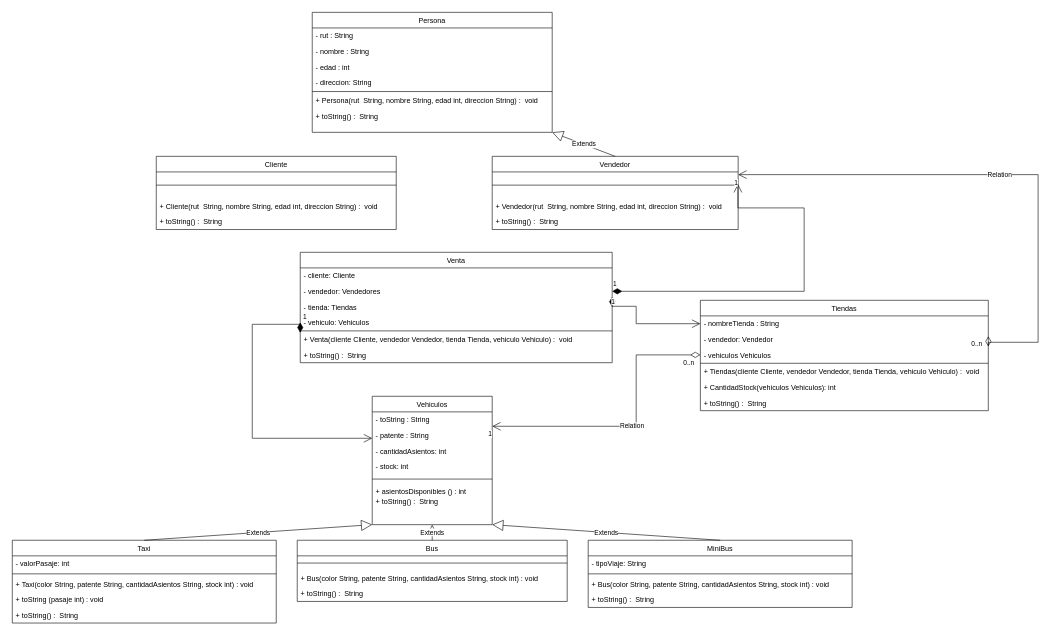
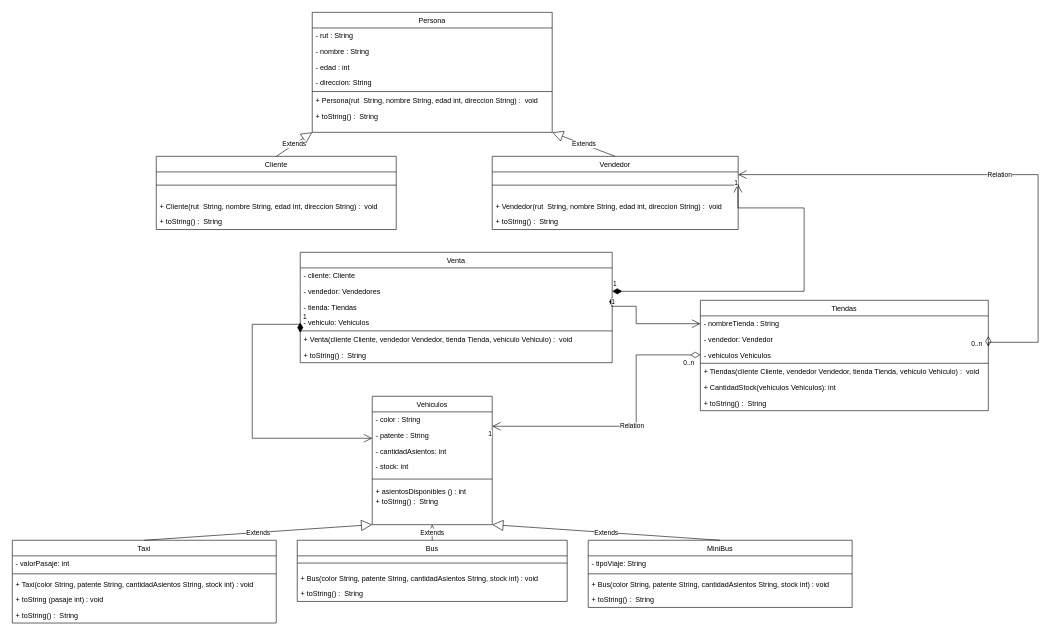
  <mxCell id="0" />
  <mxCell id="1" parent="0" />
  <mxCell id="2" value="Vehiculos&#10;" style="swimlane;fontStyle=0;align=center;verticalAlign=top;childLayout=stackLayout;horizontal=1;startSize=26;horizontalStack=0;resizeParent=1;resizeLast=0;collapsible=1;marginBottom=0;rounded=0;shadow=0;strokeWidth=1;" vertex="1" parent="1"><mxGeometry x="620" y="660" width="200" height="214" as="geometry"><mxRectangle x="230" y="140" width="160" height="26" as="alternateBounds" /></mxGeometry></mxCell>
- <mxCell id="3" value="- toString : String" style="text;align=left;verticalAlign=top;spacingLeft=4;spacingRight=4;overflow=hidden;rotatable=0;points=[[0,0.5],[1,0.5]];portConstraint=eastwest;rounded=0;shadow=0;html=0;" vertex="1" parent="2"><mxGeometry y="26" width="200" height="26" as="geometry" /></mxCell>
+ <mxCell id="3" value="- color : String" style="text;align=left;verticalAlign=top;spacingLeft=4;spacingRight=4;overflow=hidden;rotatable=0;points=[[0,0.5],[1,0.5]];portConstraint=eastwest;rounded=0;shadow=0;html=0;" vertex="1" parent="2"><mxGeometry y="26" width="200" height="26" as="geometry" /></mxCell>
  <mxCell id="4" value="- patente : String" style="text;align=left;verticalAlign=top;spacingLeft=4;spacingRight=4;overflow=hidden;rotatable=0;points=[[0,0.5],[1,0.5]];portConstraint=eastwest;rounded=0;shadow=0;html=0;" vertex="1" parent="2"><mxGeometry y="52" width="200" height="26" as="geometry" /></mxCell>
  <mxCell id="5" value="- cantidadAsientos: int" style="text;align=left;verticalAlign=top;spacingLeft=4;spacingRight=4;overflow=hidden;rotatable=0;points=[[0,0.5],[1,0.5]];portConstraint=eastwest;rounded=0;shadow=0;html=0;" vertex="1" parent="2"><mxGeometry y="78" width="200" height="26" as="geometry" /></mxCell>
  <mxCell id="6" value="- stock: int" style="text;align=left;verticalAlign=top;spacingLeft=4;spacingRight=4;overflow=hidden;rotatable=0;points=[[0,0.5],[1,0.5]];portConstraint=eastwest;rounded=0;shadow=0;html=0;" vertex="1" parent="2"><mxGeometry y="104" width="200" height="26" as="geometry" /></mxCell>
  <mxCell id="7" value="" style="line;html=1;strokeWidth=1;align=left;verticalAlign=middle;spacingTop=-1;spacingLeft=3;spacingRight=3;rotatable=0;labelPosition=right;points=[];portConstraint=eastwest;" vertex="1" parent="2"><mxGeometry y="130" width="200" height="16" as="geometry" /></mxCell>
  <mxCell id="8" value="+ asientosDisponibles () : int" style="text;align=left;verticalAlign=top;spacingLeft=4;spacingRight=4;overflow=hidden;rotatable=0;points=[[0,0.5],[1,0.5]];portConstraint=eastwest;" vertex="1" parent="2"><mxGeometry y="146" width="200" height="16" as="geometry" /></mxCell>
  <mxCell id="9" value="+ toString() :  String" style="text;align=left;verticalAlign=top;spacingLeft=4;spacingRight=4;overflow=hidden;rotatable=0;points=[[0,0.5],[1,0.5]];portConstraint=eastwest;rounded=0;shadow=0;html=0;" vertex="1" parent="2"><mxGeometry y="162" width="200" height="26" as="geometry" /></mxCell>
  <mxCell id="10" value="Taxi" style="swimlane;fontStyle=0;align=center;verticalAlign=top;childLayout=stackLayout;horizontal=1;startSize=26;horizontalStack=0;resizeParent=1;resizeLast=0;collapsible=1;marginBottom=0;rounded=0;shadow=0;strokeWidth=1;" vertex="1" parent="1"><mxGeometry x="20" y="900" width="440" height="138" as="geometry"><mxRectangle x="130" y="380" width="160" height="26" as="alternateBounds" /></mxGeometry></mxCell>
  <mxCell id="11" value="- valorPasaje: int" style="text;align=left;verticalAlign=top;spacingLeft=4;spacingRight=4;overflow=hidden;rotatable=0;points=[[0,0.5],[1,0.5]];portConstraint=eastwest;" vertex="1" parent="10"><mxGeometry y="26" width="440" height="26" as="geometry" /></mxCell>
  <mxCell id="12" value="" style="line;html=1;strokeWidth=1;align=left;verticalAlign=middle;spacingTop=-1;spacingLeft=3;spacingRight=3;rotatable=0;labelPosition=right;points=[];portConstraint=eastwest;" vertex="1" parent="10"><mxGeometry y="52" width="440" height="8" as="geometry" /></mxCell>
  <mxCell id="13" value="+ Taxi(color String, patente String, cantidadAsientos String, stock int) : void" style="text;align=left;verticalAlign=top;spacingLeft=4;spacingRight=4;overflow=hidden;rotatable=0;points=[[0,0.5],[1,0.5]];portConstraint=eastwest;" vertex="1" parent="10"><mxGeometry y="60" width="440" height="26" as="geometry" /></mxCell>
  <mxCell id="14" value="+ toString (pasaje int) : void" style="text;align=left;verticalAlign=top;spacingLeft=4;spacingRight=4;overflow=hidden;rotatable=0;points=[[0,0.5],[1,0.5]];portConstraint=eastwest;" vertex="1" parent="10"><mxGeometry y="86" width="440" height="26" as="geometry" /></mxCell>
  <mxCell id="15" value="+ toString() :  String" style="text;align=left;verticalAlign=top;spacingLeft=4;spacingRight=4;overflow=hidden;rotatable=0;points=[[0,0.5],[1,0.5]];portConstraint=eastwest;rounded=0;shadow=0;html=0;" vertex="1" parent="10"><mxGeometry y="112" width="440" height="26" as="geometry" /></mxCell>
  <mxCell id="16" value="Bus" style="swimlane;fontStyle=0;align=center;verticalAlign=top;childLayout=stackLayout;horizontal=1;startSize=26;horizontalStack=0;resizeParent=1;resizeLast=0;collapsible=1;marginBottom=0;rounded=0;shadow=0;strokeWidth=1;" vertex="1" parent="1"><mxGeometry x="495" y="900" width="450" height="102" as="geometry"><mxRectangle x="340" y="380" width="170" height="26" as="alternateBounds" /></mxGeometry></mxCell>
  <mxCell id="17" value="" style="line;html=1;strokeWidth=1;align=left;verticalAlign=middle;spacingTop=-1;spacingLeft=3;spacingRight=3;rotatable=0;labelPosition=right;points=[];portConstraint=eastwest;" vertex="1" parent="16"><mxGeometry y="26" width="450" height="24" as="geometry" /></mxCell>
  <mxCell id="18" value="+ Bus(color String, patente String, cantidadAsientos String, stock int) : void" style="text;align=left;verticalAlign=top;spacingLeft=4;spacingRight=4;overflow=hidden;rotatable=0;points=[[0,0.5],[1,0.5]];portConstraint=eastwest;" vertex="1" parent="16"><mxGeometry y="50" width="450" height="26" as="geometry" /></mxCell>
  <mxCell id="19" value="+ toString() :  String" style="text;align=left;verticalAlign=top;spacingLeft=4;spacingRight=4;overflow=hidden;rotatable=0;points=[[0,0.5],[1,0.5]];portConstraint=eastwest;rounded=0;shadow=0;html=0;" vertex="1" parent="16"><mxGeometry y="76" width="450" height="26" as="geometry" /></mxCell>
  <mxCell id="20" value="MiniBus" style="swimlane;fontStyle=0;align=center;verticalAlign=top;childLayout=stackLayout;horizontal=1;startSize=26;horizontalStack=0;resizeParent=1;resizeLast=0;collapsible=1;marginBottom=0;rounded=0;shadow=0;strokeWidth=1;" vertex="1" parent="1"><mxGeometry x="980" y="900" width="440" height="112" as="geometry"><mxRectangle x="130" y="380" width="160" height="26" as="alternateBounds" /></mxGeometry></mxCell>
  <mxCell id="21" value="- tipoViaje: String" style="text;align=left;verticalAlign=top;spacingLeft=4;spacingRight=4;overflow=hidden;rotatable=0;points=[[0,0.5],[1,0.5]];portConstraint=eastwest;" vertex="1" parent="20"><mxGeometry y="26" width="440" height="26" as="geometry" /></mxCell>
  <mxCell id="22" value="" style="line;html=1;strokeWidth=1;align=left;verticalAlign=middle;spacingTop=-1;spacingLeft=3;spacingRight=3;rotatable=0;labelPosition=right;points=[];portConstraint=eastwest;" vertex="1" parent="20"><mxGeometry y="52" width="440" height="8" as="geometry" /></mxCell>
  <mxCell id="23" value="+ Bus(color String, patente String, cantidadAsientos String, stock int) : void" style="text;align=left;verticalAlign=top;spacingLeft=4;spacingRight=4;overflow=hidden;rotatable=0;points=[[0,0.5],[1,0.5]];portConstraint=eastwest;" vertex="1" parent="20"><mxGeometry y="60" width="440" height="26" as="geometry" /></mxCell>
  <mxCell id="24" value="+ toString() :  String" style="text;align=left;verticalAlign=top;spacingLeft=4;spacingRight=4;overflow=hidden;rotatable=0;points=[[0,0.5],[1,0.5]];portConstraint=eastwest;rounded=0;shadow=0;html=0;" vertex="1" parent="20"><mxGeometry y="86" width="440" height="26" as="geometry" /></mxCell>
  <mxCell id="25" value="Persona" style="swimlane;fontStyle=0;align=center;verticalAlign=top;childLayout=stackLayout;horizontal=1;startSize=26;horizontalStack=0;resizeParent=1;resizeLast=0;collapsible=1;marginBottom=0;rounded=0;shadow=0;strokeWidth=1;" vertex="1" parent="1"><mxGeometry x="520" y="20" width="400" height="200" as="geometry"><mxRectangle x="340" y="380" width="170" height="26" as="alternateBounds" /></mxGeometry></mxCell>
  <mxCell id="26" value="- rut : String" style="text;align=left;verticalAlign=top;spacingLeft=4;spacingRight=4;overflow=hidden;rotatable=0;points=[[0,0.5],[1,0.5]];portConstraint=eastwest;rounded=0;shadow=0;html=0;" vertex="1" parent="25"><mxGeometry y="26" width="400" height="26" as="geometry" /></mxCell>
  <mxCell id="27" value="- nombre : String" style="text;align=left;verticalAlign=top;spacingLeft=4;spacingRight=4;overflow=hidden;rotatable=0;points=[[0,0.5],[1,0.5]];portConstraint=eastwest;rounded=0;shadow=0;html=0;" vertex="1" parent="25"><mxGeometry y="52" width="400" height="26" as="geometry" /></mxCell>
  <mxCell id="28" value="- edad : int" style="text;align=left;verticalAlign=top;spacingLeft=4;spacingRight=4;overflow=hidden;rotatable=0;points=[[0,0.5],[1,0.5]];portConstraint=eastwest;rounded=0;shadow=0;html=0;" vertex="1" parent="25"><mxGeometry y="78" width="400" height="26" as="geometry" /></mxCell>
  <mxCell id="29" value="- direccion: String" style="text;align=left;verticalAlign=top;spacingLeft=4;spacingRight=4;overflow=hidden;rotatable=0;points=[[0,0.5],[1,0.5]];portConstraint=eastwest;rounded=0;shadow=0;html=0;" vertex="1" parent="25"><mxGeometry y="104" width="400" height="26" as="geometry" /></mxCell>
  <mxCell id="30" value="" style="line;html=1;strokeWidth=1;align=left;verticalAlign=middle;spacingTop=-1;spacingLeft=3;spacingRight=3;rotatable=0;labelPosition=right;points=[];portConstraint=eastwest;" vertex="1" parent="25"><mxGeometry y="130" width="400" height="4" as="geometry" /></mxCell>
  <mxCell id="31" value="+ Persona(rut  String, nombre String, edad int, direccion String) :  void" style="text;align=left;verticalAlign=top;spacingLeft=4;spacingRight=4;overflow=hidden;rotatable=0;points=[[0,0.5],[1,0.5]];portConstraint=eastwest;rounded=0;shadow=0;html=0;" vertex="1" parent="25"><mxGeometry y="134" width="400" height="26" as="geometry" /></mxCell>
  <mxCell id="32" value="+ toString() :  String" style="text;align=left;verticalAlign=top;spacingLeft=4;spacingRight=4;overflow=hidden;rotatable=0;points=[[0,0.5],[1,0.5]];portConstraint=eastwest;rounded=0;shadow=0;html=0;" vertex="1" parent="25"><mxGeometry y="160" width="400" height="26" as="geometry" /></mxCell>
  <mxCell id="33" value="Cliente" style="swimlane;fontStyle=0;align=center;verticalAlign=top;childLayout=stackLayout;horizontal=1;startSize=26;horizontalStack=0;resizeParent=1;resizeLast=0;collapsible=1;marginBottom=0;rounded=0;shadow=0;strokeWidth=1;" vertex="1" parent="1"><mxGeometry x="260" y="260" width="400" height="122" as="geometry"><mxRectangle x="340" y="380" width="170" height="26" as="alternateBounds" /></mxGeometry></mxCell>
  <mxCell id="34" value="" style="line;html=1;strokeWidth=1;align=left;verticalAlign=middle;spacingTop=-1;spacingLeft=3;spacingRight=3;rotatable=0;labelPosition=right;points=[];portConstraint=eastwest;" vertex="1" parent="33"><mxGeometry y="26" width="400" height="44" as="geometry" /></mxCell>
  <mxCell id="35" value="+ Cliente(rut  String, nombre String, edad int, direccion String) :  void" style="text;align=left;verticalAlign=top;spacingLeft=4;spacingRight=4;overflow=hidden;rotatable=0;points=[[0,0.5],[1,0.5]];portConstraint=eastwest;rounded=0;shadow=0;html=0;" vertex="1" parent="33"><mxGeometry y="70" width="400" height="26" as="geometry" /></mxCell>
  <mxCell id="36" value="+ toString() :  String" style="text;align=left;verticalAlign=top;spacingLeft=4;spacingRight=4;overflow=hidden;rotatable=0;points=[[0,0.5],[1,0.5]];portConstraint=eastwest;rounded=0;shadow=0;html=0;" vertex="1" parent="33"><mxGeometry y="96" width="400" height="26" as="geometry" /></mxCell>
  <mxCell id="37" value="Vendedor" style="swimlane;fontStyle=0;align=center;verticalAlign=top;childLayout=stackLayout;horizontal=1;startSize=26;horizontalStack=0;resizeParent=1;resizeLast=0;collapsible=1;marginBottom=0;rounded=0;shadow=0;strokeWidth=1;" vertex="1" parent="1"><mxGeometry x="820" y="260" width="410" height="122" as="geometry"><mxRectangle x="340" y="380" width="170" height="26" as="alternateBounds" /></mxGeometry></mxCell>
  <mxCell id="38" value="" style="line;html=1;strokeWidth=1;align=left;verticalAlign=middle;spacingTop=-1;spacingLeft=3;spacingRight=3;rotatable=0;labelPosition=right;points=[];portConstraint=eastwest;" vertex="1" parent="37"><mxGeometry y="26" width="410" height="44" as="geometry" /></mxCell>
  <mxCell id="39" value="+ Vendedor(rut  String, nombre String, edad int, direccion String) :  void" style="text;align=left;verticalAlign=top;spacingLeft=4;spacingRight=4;overflow=hidden;rotatable=0;points=[[0,0.5],[1,0.5]];portConstraint=eastwest;rounded=0;shadow=0;html=0;" vertex="1" parent="37"><mxGeometry y="70" width="410" height="26" as="geometry" /></mxCell>
  <mxCell id="40" value="+ toString() :  String" style="text;align=left;verticalAlign=top;spacingLeft=4;spacingRight=4;overflow=hidden;rotatable=0;points=[[0,0.5],[1,0.5]];portConstraint=eastwest;rounded=0;shadow=0;html=0;" vertex="1" parent="37"><mxGeometry y="96" width="410" height="26" as="geometry" /></mxCell>
  <mxCell id="41" value="Tiendas" style="swimlane;fontStyle=0;align=center;verticalAlign=top;childLayout=stackLayout;horizontal=1;startSize=26;horizontalStack=0;resizeParent=1;resizeLast=0;collapsible=1;marginBottom=0;rounded=0;shadow=0;strokeWidth=1;" vertex="1" parent="1"><mxGeometry x="1167" y="500" width="480" height="184" as="geometry"><mxRectangle x="340" y="380" width="170" height="26" as="alternateBounds" /></mxGeometry></mxCell>
  <mxCell id="42" value="- nombreTienda : String" style="text;align=left;verticalAlign=top;spacingLeft=4;spacingRight=4;overflow=hidden;rotatable=0;points=[[0,0.5],[1,0.5]];portConstraint=eastwest;rounded=0;shadow=0;html=0;" vertex="1" parent="41"><mxGeometry y="26" width="480" height="26" as="geometry" /></mxCell>
  <mxCell id="43" value="- vendedor: Vendedor" style="text;align=left;verticalAlign=top;spacingLeft=4;spacingRight=4;overflow=hidden;rotatable=0;points=[[0,0.5],[1,0.5]];portConstraint=eastwest;rounded=0;shadow=0;html=0;" vertex="1" parent="41"><mxGeometry y="52" width="480" height="26" as="geometry" /></mxCell>
  <mxCell id="44" value="- vehiculos Vehiculos" style="text;align=left;verticalAlign=top;spacingLeft=4;spacingRight=4;overflow=hidden;rotatable=0;points=[[0,0.5],[1,0.5]];portConstraint=eastwest;rounded=0;shadow=0;html=0;" vertex="1" parent="41"><mxGeometry y="78" width="480" height="26" as="geometry" /></mxCell>
  <mxCell id="45" value="" style="line;html=1;strokeWidth=1;align=left;verticalAlign=middle;spacingTop=-1;spacingLeft=3;spacingRight=3;rotatable=0;labelPosition=right;points=[];portConstraint=eastwest;" vertex="1" parent="41"><mxGeometry y="104" width="480" height="2" as="geometry" /></mxCell>
  <mxCell id="46" value="+ Tiendas(cliente Cliente, vendedor Vendedor, tienda Tienda, vehiculo Vehiculo) :  void" style="text;align=left;verticalAlign=top;spacingLeft=4;spacingRight=4;overflow=hidden;rotatable=0;points=[[0,0.5],[1,0.5]];portConstraint=eastwest;rounded=0;shadow=0;html=0;" vertex="1" parent="41"><mxGeometry y="106" width="480" height="26" as="geometry" /></mxCell>
  <mxCell id="47" value="+ CantidadStock(vehiculos Vehiculos): int" style="text;align=left;verticalAlign=top;spacingLeft=4;spacingRight=4;overflow=hidden;rotatable=0;points=[[0,0.5],[1,0.5]];portConstraint=eastwest;rounded=0;shadow=0;html=0;" vertex="1" parent="41"><mxGeometry y="132" width="480" height="26" as="geometry" /></mxCell>
  <mxCell id="48" value="+ toString() :  String" style="text;align=left;verticalAlign=top;spacingLeft=4;spacingRight=4;overflow=hidden;rotatable=0;points=[[0,0.5],[1,0.5]];portConstraint=eastwest;rounded=0;shadow=0;html=0;" vertex="1" parent="41"><mxGeometry y="158" width="480" height="26" as="geometry" /></mxCell>
  <mxCell id="49" value="Venta" style="swimlane;fontStyle=0;align=center;verticalAlign=top;childLayout=stackLayout;horizontal=1;startSize=26;horizontalStack=0;resizeParent=1;resizeLast=0;collapsible=1;marginBottom=0;rounded=0;shadow=0;strokeWidth=1;" vertex="1" parent="1"><mxGeometry x="500" y="420" width="520" height="184" as="geometry"><mxRectangle x="340" y="380" width="170" height="26" as="alternateBounds" /></mxGeometry></mxCell>
  <mxCell id="50" value="- cliente: Cliente" style="text;align=left;verticalAlign=top;spacingLeft=4;spacingRight=4;overflow=hidden;rotatable=0;points=[[0,0.5],[1,0.5]];portConstraint=eastwest;rounded=0;shadow=0;html=0;" vertex="1" parent="49"><mxGeometry y="26" width="520" height="26" as="geometry" /></mxCell>
  <mxCell id="51" value="- vendedor: Vendedores" style="text;align=left;verticalAlign=top;spacingLeft=4;spacingRight=4;overflow=hidden;rotatable=0;points=[[0,0.5],[1,0.5]];portConstraint=eastwest;rounded=0;shadow=0;html=0;" vertex="1" parent="49"><mxGeometry y="52" width="520" height="26" as="geometry" /></mxCell>
  <mxCell id="52" value="- tienda: Tiendas" style="text;align=left;verticalAlign=top;spacingLeft=4;spacingRight=4;overflow=hidden;rotatable=0;points=[[0,0.5],[1,0.5]];portConstraint=eastwest;rounded=0;shadow=0;html=0;" vertex="1" parent="49"><mxGeometry y="78" width="520" height="26" as="geometry" /></mxCell>
  <mxCell id="53" value="- vehiculo: Vehiculos" style="text;align=left;verticalAlign=top;spacingLeft=4;spacingRight=4;overflow=hidden;rotatable=0;points=[[0,0.5],[1,0.5]];portConstraint=eastwest;rounded=0;shadow=0;html=0;" vertex="1" parent="49"><mxGeometry y="104" width="520" height="26" as="geometry" /></mxCell>
  <mxCell id="54" value="" style="line;html=1;strokeWidth=1;align=left;verticalAlign=middle;spacingTop=-1;spacingLeft=3;spacingRight=3;rotatable=0;labelPosition=right;points=[];portConstraint=eastwest;" vertex="1" parent="49"><mxGeometry y="130" width="520" height="2" as="geometry" /></mxCell>
  <mxCell id="55" value="+ Venta(cliente Cliente, vendedor Vendedor, tienda Tienda, vehiculo Vehiculo) :  void" style="text;align=left;verticalAlign=top;spacingLeft=4;spacingRight=4;overflow=hidden;rotatable=0;points=[[0,0.5],[1,0.5]];portConstraint=eastwest;rounded=0;shadow=0;html=0;" vertex="1" parent="49"><mxGeometry y="132" width="520" height="26" as="geometry" /></mxCell>
  <mxCell id="56" value="+ toString() :  String" style="text;align=left;verticalAlign=top;spacingLeft=4;spacingRight=4;overflow=hidden;rotatable=0;points=[[0,0.5],[1,0.5]];portConstraint=eastwest;rounded=0;shadow=0;html=0;" vertex="1" parent="49"><mxGeometry y="158" width="520" height="26" as="geometry" /></mxCell>
+ <mxCell id="57" value="Extends" style="endArrow=block;endSize=16;endFill=0;html=1;rounded=0;entryX=0;entryY=1;entryDx=0;entryDy=0;exitX=0.5;exitY=0;exitDx=0;exitDy=0;" edge="1" parent="1" source="33" target="25"><mxGeometry width="160" relative="1" as="geometry"><mxPoint x="400" y="260" as="sourcePoint" /><mxPoint x="560" y="260" as="targetPoint" /></mxGeometry></mxCell>
  <mxCell id="58" value="Extends" style="endArrow=block;endSize=16;endFill=0;html=1;rounded=0;entryX=1;entryY=1;entryDx=0;entryDy=0;exitX=0.5;exitY=0;exitDx=0;exitDy=0;" edge="1" parent="1" source="37" target="25"><mxGeometry width="160" relative="1" as="geometry"><mxPoint x="820" y="286" as="sourcePoint" /><mxPoint x="960" y="220" as="targetPoint" /></mxGeometry></mxCell>
  <mxCell id="59" value="Extends" style="endArrow=block;endSize=16;endFill=0;html=1;rounded=0;entryX=0;entryY=1;entryDx=0;entryDy=0;exitX=0.5;exitY=0;exitDx=0;exitDy=0;" edge="1" parent="1" source="10" target="2"><mxGeometry width="160" relative="1" as="geometry"><mxPoint x="500" y="1029" as="sourcePoint" /><mxPoint x="570" y="950" as="targetPoint" /></mxGeometry></mxCell>
  <mxCell id="60" value="Extends" style="endArrow=block;endSize=16;endFill=0;html=1;rounded=0;entryX=0.5;entryY=1;entryDx=0;entryDy=0;exitX=0.5;exitY=0;exitDx=0;exitDy=0;" edge="1" parent="1" source="16" target="2"><mxGeometry width="160" relative="1" as="geometry"><mxPoint x="500" y="1050" as="sourcePoint" /><mxPoint x="710" y="930" as="targetPoint" /></mxGeometry></mxCell>
  <mxCell id="61" value="Extends" style="endArrow=block;endSize=16;endFill=0;html=1;rounded=0;entryX=1;entryY=1;entryDx=0;entryDy=0;exitX=0.5;exitY=0;exitDx=0;exitDy=0;" edge="1" parent="1" source="20" target="2"><mxGeometry width="160" relative="1" as="geometry"><mxPoint x="820" y="1040" as="sourcePoint" /><mxPoint x="970" y="920" as="targetPoint" /></mxGeometry></mxCell>
  <mxCell id="62" value="1" style="endArrow=open;html=1;endSize=12;startArrow=diamondThin;startSize=14;startFill=1;edgeStyle=orthogonalEdgeStyle;align=left;verticalAlign=bottom;rounded=0;entryX=0.999;entryY=0.458;entryDx=0;entryDy=0;entryPerimeter=0;" edge="1" parent="1" source="51" target="38"><mxGeometry x="-1" y="3" relative="1" as="geometry"><mxPoint x="910" y="470" as="sourcePoint" /><mxPoint x="1270" y="340" as="targetPoint" /><Array as="points"><mxPoint x="1340" y="485" /><mxPoint x="1340" y="346" /><mxPoint x="1230" y="346" /></Array></mxGeometry></mxCell>
  <mxCell id="63" value="1" style="endArrow=open;html=1;endSize=12;startArrow=diamondThin;startSize=14;startFill=1;edgeStyle=orthogonalEdgeStyle;align=left;verticalAlign=bottom;rounded=0;exitX=1;exitY=0.5;exitDx=0;exitDy=0;entryX=0;entryY=0.5;entryDx=0;entryDy=0;" edge="1" parent="1" source="52" target="42"><mxGeometry x="-1" y="3" relative="1" as="geometry"><mxPoint x="864" y="575" as="sourcePoint" /><mxPoint x="1070" y="340" as="targetPoint" /><Array as="points"><mxPoint x="1060" y="510" /><mxPoint x="1060" y="539" /></Array></mxGeometry></mxCell>
  <mxCell id="64" value="1" style="endArrow=open;html=1;endSize=12;startArrow=diamondThin;startSize=14;startFill=1;edgeStyle=orthogonalEdgeStyle;align=left;verticalAlign=bottom;rounded=0;exitX=0;exitY=0.5;exitDx=0;exitDy=0;" edge="1" parent="1" source="53" target="4"><mxGeometry x="-1" y="3" relative="1" as="geometry"><mxPoint x="510" y="601" as="sourcePoint" /><mxPoint x="596" y="789" as="targetPoint" /><Array as="points"><mxPoint x="500" y="540" /><mxPoint x="420" y="540" /><mxPoint x="420" y="730" /></Array></mxGeometry></mxCell>
  <mxCell id="65" value="Relation" style="endArrow=open;html=1;endSize=12;startArrow=diamondThin;startSize=14;startFill=0;edgeStyle=orthogonalEdgeStyle;rounded=0;exitX=0;exitY=0.5;exitDx=0;exitDy=0;" edge="1" parent="1" source="44" target="3"><mxGeometry relative="1" as="geometry"><mxPoint x="980" y="830" as="sourcePoint" /><mxPoint x="1040" y="820" as="targetPoint" /><Array as="points"><mxPoint x="1060" y="591" /><mxPoint x="1060" y="710" /></Array></mxGeometry></mxCell>
  <mxCell id="66" value="0..n" style="edgeLabel;resizable=0;html=1;align=left;verticalAlign=top;" connectable="0" vertex="1" parent="65"><mxGeometry x="-1" relative="1" as="geometry"><mxPoint x="-30" as="offset" /></mxGeometry></mxCell>
  <mxCell id="67" value="1" style="edgeLabel;resizable=0;html=1;align=right;verticalAlign=top;" connectable="0" vertex="1" parent="65"><mxGeometry x="1" relative="1" as="geometry" /></mxCell>
  <mxCell id="68" value="Relation" style="endArrow=open;html=1;endSize=12;startArrow=diamondThin;startSize=14;startFill=0;edgeStyle=orthogonalEdgeStyle;rounded=0;exitX=1;exitY=0.308;exitDx=0;exitDy=0;exitPerimeter=0;entryX=1;entryY=0.25;entryDx=0;entryDy=0;" edge="1" parent="1" source="43" target="37"><mxGeometry relative="1" as="geometry"><mxPoint x="1690" y="552" as="sourcePoint" /><mxPoint x="1390" y="320" as="targetPoint" /><Array as="points"><mxPoint x="1647" y="570" /><mxPoint x="1730" y="570" /><mxPoint x="1730" y="290" /></Array></mxGeometry></mxCell>
  <mxCell id="69" value="0..n" style="edgeLabel;resizable=0;html=1;align=left;verticalAlign=top;" connectable="0" vertex="1" parent="68"><mxGeometry x="-1" relative="1" as="geometry"><mxPoint x="-30" as="offset" /></mxGeometry></mxCell>
  <mxCell id="70" value="1" style="edgeLabel;resizable=0;html=1;align=right;verticalAlign=top;" connectable="0" vertex="1" parent="68"><mxGeometry x="1" relative="1" as="geometry" /></mxCell>
